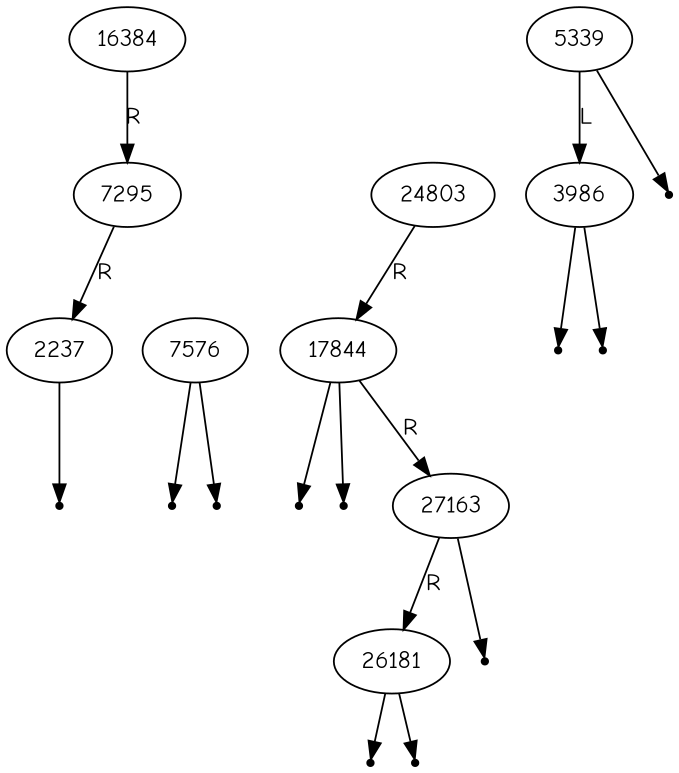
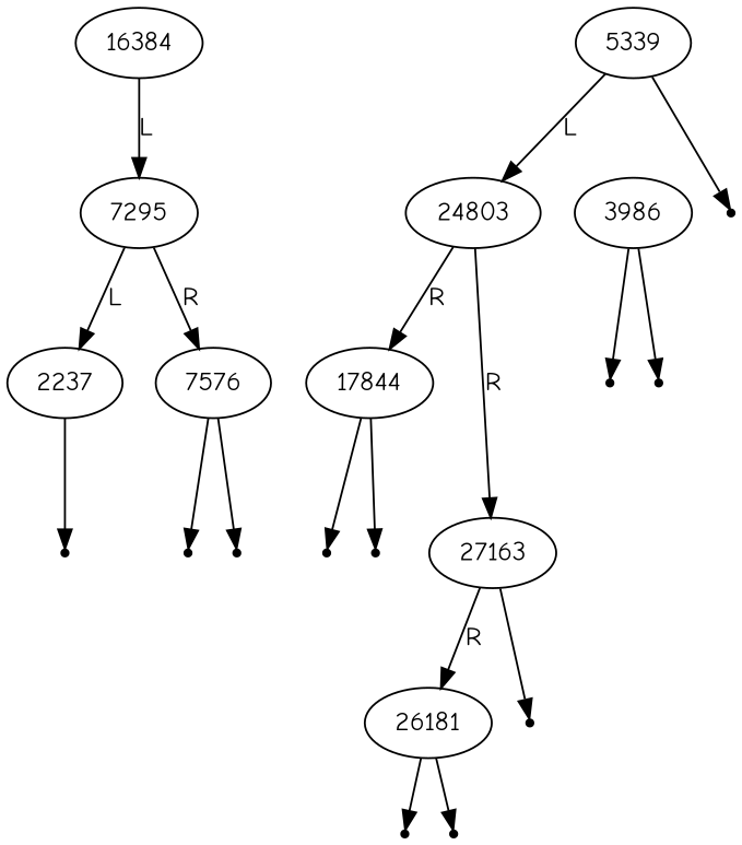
  digraph {
    fontname="Comic Neue"
    node [fontname="Comic Neue" shape=point]
    edge [fontname="Comic Neue"]
    16384 [shape=""]
    7295 [shape=""]
    2237 [shape=""]
    7576 [shape=""]
    24803 [shape=""]
    17844 [shape=""]
    27163 [shape=""]
    nullL2237
    nullL7576
    nullR7576
    5339 [shape=""]
    3986 [shape=""]
    nullR5339
    nullL3986
    nullR3986
    nullL17844
    nullR17844
    26181 [shape=""]
    nullR27163
    nullL26181
    nullR26181
-   16384 -> 7295 [label=R]
-   7295 -> 2237 [label=R]
+   16384 -> 7295 [label=L]
+   7295 -> 2237 [label=L]
+   7295 -> 7576 [label=R]
    2237 -> nullL2237
    7576 -> nullL7576
    7576 -> nullR7576
    24803 -> 17844 [label=R]
-   17844 -> 27163 [label=R]
+   24803 -> 27163 [label=R]
    17844 -> nullL17844
    17844 -> nullR17844
    27163 -> 26181 [label=R]
    27163 -> nullR27163
-   5339 -> 3986 [label=L]
+   5339 -> 24803 [label=L]
    5339 -> nullR5339
    3986 -> nullL3986
    3986 -> nullR3986
    26181 -> nullL26181
    26181 -> nullR26181
  }
